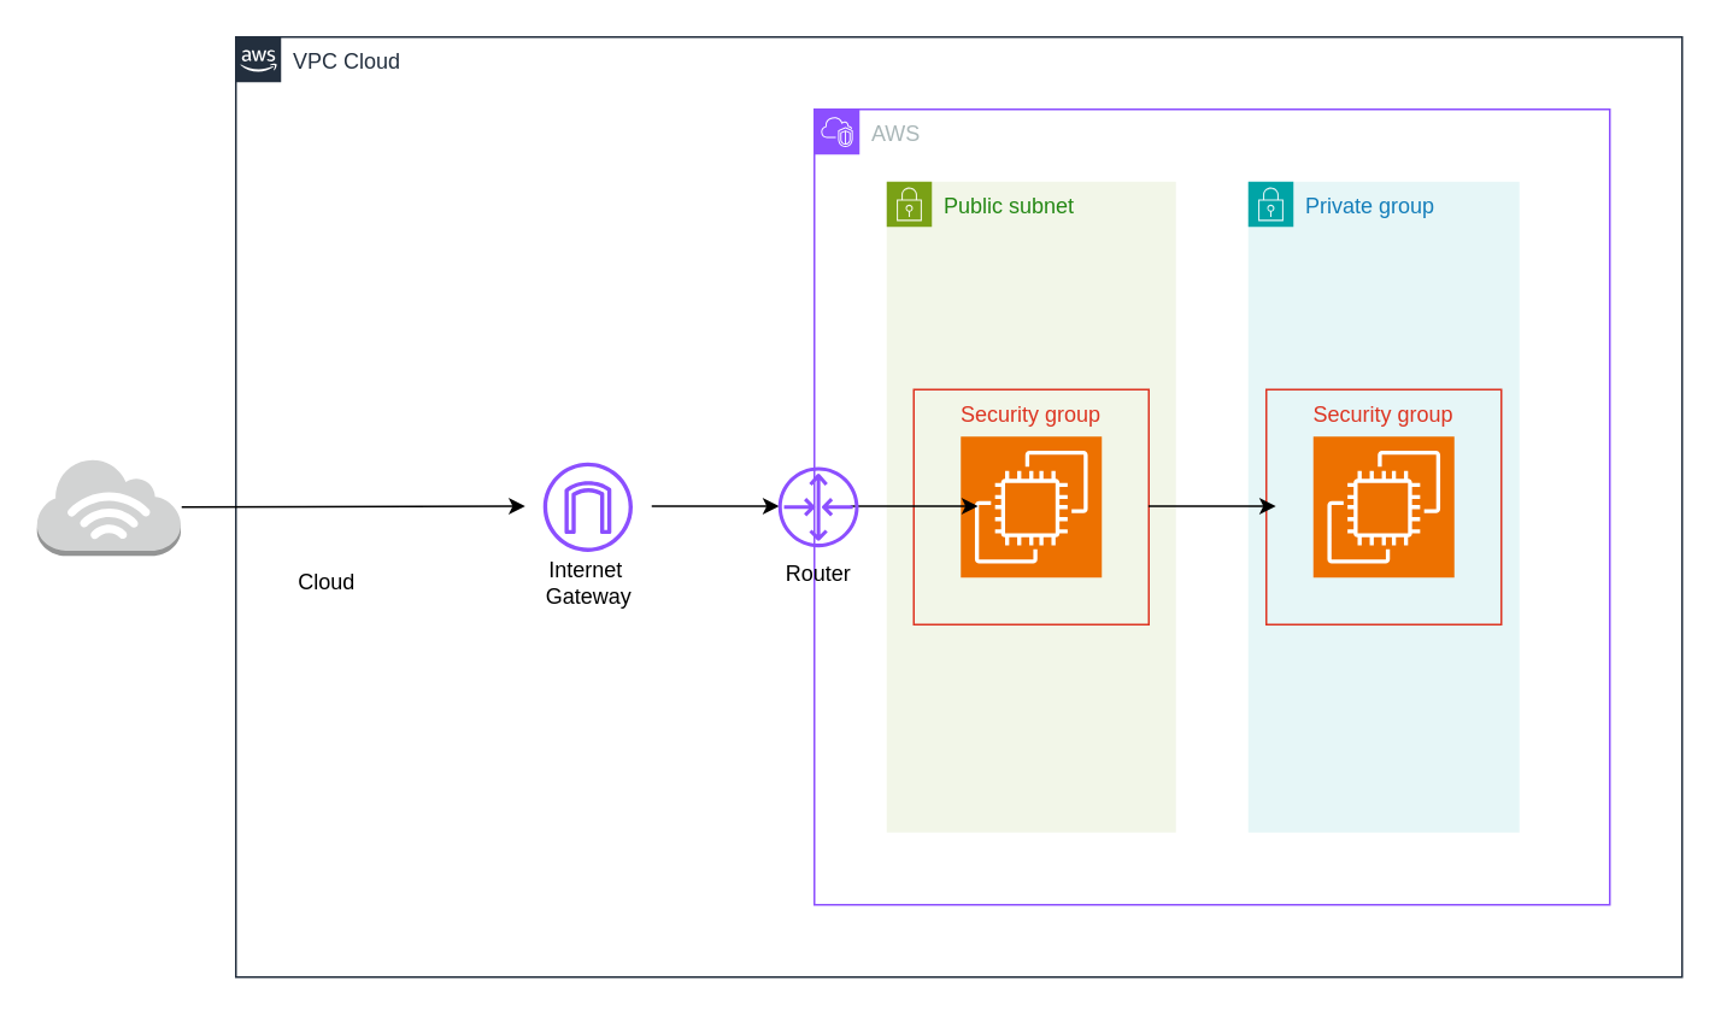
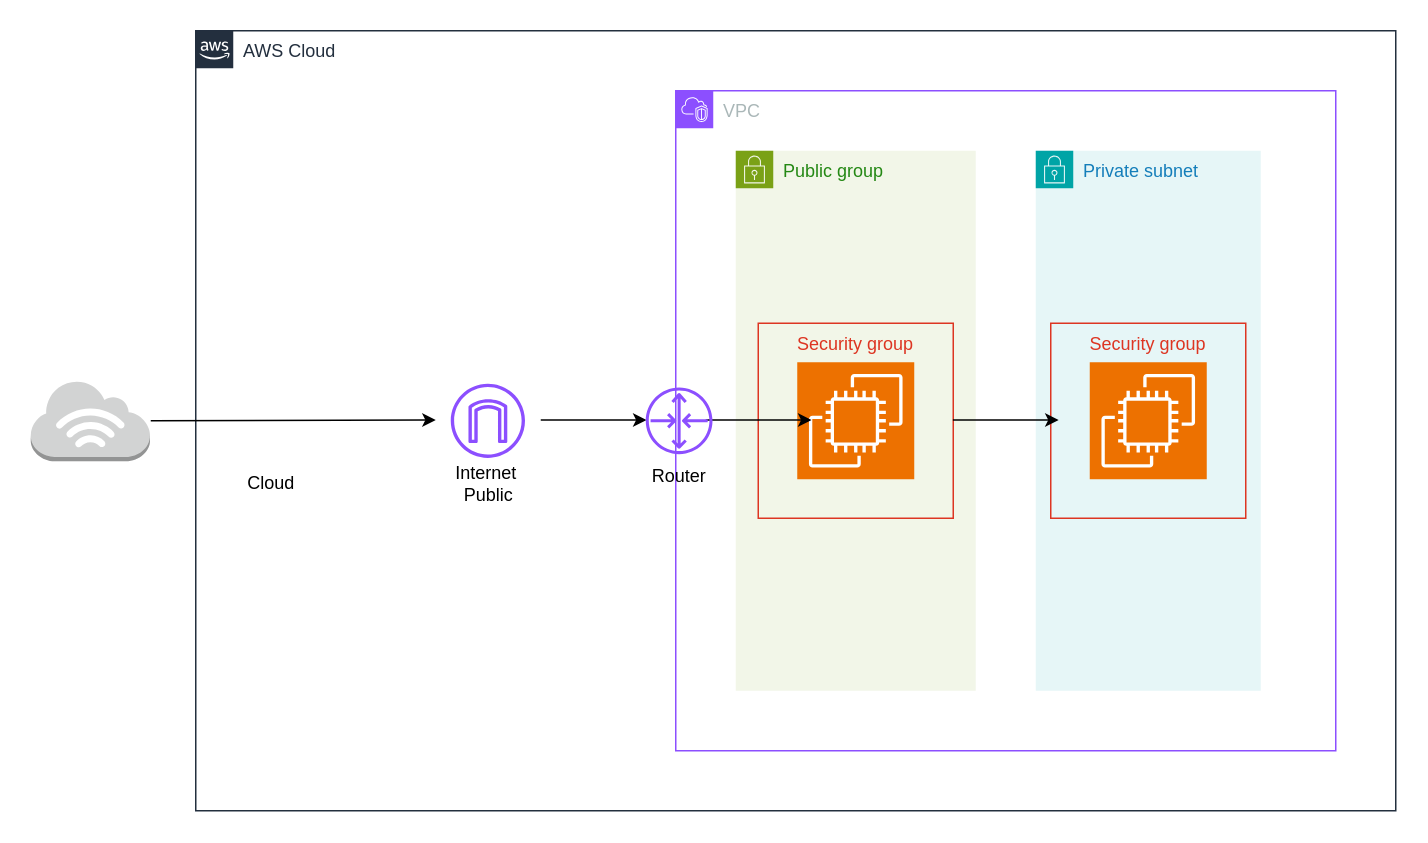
  <mxCell id="0" />
  <mxCell id="1" parent="0" />
- <mxCell id="2" value="VPC Cloud" style="points=[[0,0],[0.25,0],[0.5,0],[0.75,0],[1,0],[1,0.25],[1,0.5],[1,0.75],[1,1],[0.75,1],[0.5,1],[0.25,1],[0,1],[0,0.75],[0,0.5],[0,0.25]];outlineConnect=0;gradientColor=none;html=1;whiteSpace=wrap;fontSize=12;fontStyle=0;container=1;pointerEvents=0;collapsible=0;recursiveResize=0;shape=mxgraph.aws4.group;grIcon=mxgraph.aws4.group_aws_cloud_alt;strokeColor=#232F3E;fillColor=none;verticalAlign=top;align=left;spacingLeft=30;fontColor=#232F3E;dashed=0;" vertex="1" parent="1"><mxGeometry x="130" y="20" width="800" height="520" as="geometry" /></mxCell>
+ <mxCell id="2" value="AWS Cloud" style="points=[[0,0],[0.25,0],[0.5,0],[0.75,0],[1,0],[1,0.25],[1,0.5],[1,0.75],[1,1],[0.75,1],[0.5,1],[0.25,1],[0,1],[0,0.75],[0,0.5],[0,0.25]];outlineConnect=0;gradientColor=none;html=1;whiteSpace=wrap;fontSize=12;fontStyle=0;container=1;pointerEvents=0;collapsible=0;recursiveResize=0;shape=mxgraph.aws4.group;grIcon=mxgraph.aws4.group_aws_cloud_alt;strokeColor=#232F3E;fillColor=none;verticalAlign=top;align=left;spacingLeft=30;fontColor=#232F3E;dashed=0;" vertex="1" parent="1"><mxGeometry x="130" y="20" width="800" height="520" as="geometry" /></mxCell>
  <mxCell id="3" value="" style="sketch=0;outlineConnect=0;fontColor=#232F3E;gradientColor=none;fillColor=#8C4FFF;strokeColor=none;dashed=0;verticalLabelPosition=bottom;verticalAlign=top;align=center;html=1;fontSize=12;fontStyle=0;aspect=fixed;pointerEvents=1;shape=mxgraph.aws4.internet_gateway;" vertex="1" parent="2"><mxGeometry x="170" y="235.25" width="49.5" height="49.5" as="geometry" /></mxCell>
  <mxCell id="4" value="" style="endArrow=classic;html=1;rounded=0;" edge="1" parent="2"><mxGeometry width="50" height="50" relative="1" as="geometry"><mxPoint x="-30" y="260" as="sourcePoint" /><mxPoint x="160" y="259.5" as="targetPoint" /></mxGeometry></mxCell>
  <mxCell id="5" value="" style="endArrow=classic;html=1;rounded=0;" edge="1" parent="2"><mxGeometry width="50" height="50" relative="1" as="geometry"><mxPoint x="230" y="259.5" as="sourcePoint" /><mxPoint x="300.5" y="259.5" as="targetPoint" /></mxGeometry></mxCell>
  <mxCell id="6" value="Cloud" style="text;html=1;align=center;verticalAlign=middle;resizable=0;points=[];autosize=1;strokeColor=none;fillColor=none;" vertex="1" parent="2"><mxGeometry x="19.75" y="287" width="60" height="30" as="geometry" /></mxCell>
- <mxCell id="7" value="Internet&amp;nbsp;&lt;div&gt;Gateway&lt;/div&gt;" style="text;html=1;align=center;verticalAlign=middle;resizable=0;points=[];autosize=1;strokeColor=none;fillColor=none;" vertex="1" parent="2"><mxGeometry x="159.75" y="282" width="70" height="40" as="geometry" /></mxCell>
- <mxCell id="8" value="AWS" style="points=[[0,0],[0.25,0],[0.5,0],[0.75,0],[1,0],[1,0.25],[1,0.5],[1,0.75],[1,1],[0.75,1],[0.5,1],[0.25,1],[0,1],[0,0.75],[0,0.5],[0,0.25]];outlineConnect=0;gradientColor=none;html=1;whiteSpace=wrap;fontSize=12;fontStyle=0;container=1;pointerEvents=0;collapsible=0;recursiveResize=0;shape=mxgraph.aws4.group;grIcon=mxgraph.aws4.group_vpc2;strokeColor=#8C4FFF;fillColor=none;verticalAlign=top;align=left;spacingLeft=30;fontColor=#AAB7B8;dashed=0;" vertex="1" parent="1"><mxGeometry x="450" y="60" width="440" height="440" as="geometry" /></mxCell>
- <mxCell id="9" value="Public subnet" style="points=[[0,0],[0.25,0],[0.5,0],[0.75,0],[1,0],[1,0.25],[1,0.5],[1,0.75],[1,1],[0.75,1],[0.5,1],[0.25,1],[0,1],[0,0.75],[0,0.5],[0,0.25]];outlineConnect=0;gradientColor=none;html=1;whiteSpace=wrap;fontSize=12;fontStyle=0;container=1;pointerEvents=0;collapsible=0;recursiveResize=0;shape=mxgraph.aws4.group;grIcon=mxgraph.aws4.group_security_group;grStroke=0;strokeColor=#7AA116;fillColor=#F2F6E8;verticalAlign=top;align=left;spacingLeft=30;fontColor=#248814;dashed=0;" vertex="1" parent="8"><mxGeometry x="40" y="40" width="160" height="360" as="geometry" /></mxCell>
+ <mxCell id="7" value="Internet&amp;nbsp;&lt;div&gt;Public&lt;/div&gt;" style="text;html=1;align=center;verticalAlign=middle;resizable=0;points=[];autosize=1;strokeColor=none;fillColor=none;" vertex="1" parent="2"><mxGeometry x="159.75" y="282" width="70" height="40" as="geometry" /></mxCell>
+ <mxCell id="8" value="VPC" style="points=[[0,0],[0.25,0],[0.5,0],[0.75,0],[1,0],[1,0.25],[1,0.5],[1,0.75],[1,1],[0.75,1],[0.5,1],[0.25,1],[0,1],[0,0.75],[0,0.5],[0,0.25]];outlineConnect=0;gradientColor=none;html=1;whiteSpace=wrap;fontSize=12;fontStyle=0;container=1;pointerEvents=0;collapsible=0;recursiveResize=0;shape=mxgraph.aws4.group;grIcon=mxgraph.aws4.group_vpc2;strokeColor=#8C4FFF;fillColor=none;verticalAlign=top;align=left;spacingLeft=30;fontColor=#AAB7B8;dashed=0;" vertex="1" parent="1"><mxGeometry x="450" y="60" width="440" height="440" as="geometry" /></mxCell>
+ <mxCell id="9" value="Public group" style="points=[[0,0],[0.25,0],[0.5,0],[0.75,0],[1,0],[1,0.25],[1,0.5],[1,0.75],[1,1],[0.75,1],[0.5,1],[0.25,1],[0,1],[0,0.75],[0,0.5],[0,0.25]];outlineConnect=0;gradientColor=none;html=1;whiteSpace=wrap;fontSize=12;fontStyle=0;container=1;pointerEvents=0;collapsible=0;recursiveResize=0;shape=mxgraph.aws4.group;grIcon=mxgraph.aws4.group_security_group;grStroke=0;strokeColor=#7AA116;fillColor=#F2F6E8;verticalAlign=top;align=left;spacingLeft=30;fontColor=#248814;dashed=0;" vertex="1" parent="8"><mxGeometry x="40" y="40" width="160" height="360" as="geometry" /></mxCell>
  <mxCell id="10" value="Security group" style="fillColor=none;strokeColor=#DD3522;verticalAlign=top;fontStyle=0;fontColor=#DD3522;whiteSpace=wrap;html=1;" vertex="1" parent="9"><mxGeometry x="15" y="115" width="130" height="130" as="geometry" /></mxCell>
  <mxCell id="11" value="" style="sketch=0;points=[[0,0,0],[0.25,0,0],[0.5,0,0],[0.75,0,0],[1,0,0],[0,1,0],[0.25,1,0],[0.5,1,0],[0.75,1,0],[1,1,0],[0,0.25,0],[0,0.5,0],[0,0.75,0],[1,0.25,0],[1,0.5,0],[1,0.75,0]];outlineConnect=0;fontColor=#232F3E;fillColor=#ED7100;strokeColor=#ffffff;dashed=0;verticalLabelPosition=bottom;verticalAlign=top;align=center;html=1;fontSize=12;fontStyle=0;aspect=fixed;shape=mxgraph.aws4.resourceIcon;resIcon=mxgraph.aws4.ec2;" vertex="1" parent="9"><mxGeometry x="41" y="141" width="78" height="78" as="geometry" /></mxCell>
  <mxCell id="12" value="" style="endArrow=classic;html=1;rounded=0;" edge="1" parent="9"><mxGeometry width="50" height="50" relative="1" as="geometry"><mxPoint x="-20" y="179.5" as="sourcePoint" /><mxPoint x="50.5" y="179.5" as="targetPoint" /></mxGeometry></mxCell>
- <mxCell id="13" value="Private group" style="points=[[0,0],[0.25,0],[0.5,0],[0.75,0],[1,0],[1,0.25],[1,0.5],[1,0.75],[1,1],[0.75,1],[0.5,1],[0.25,1],[0,1],[0,0.75],[0,0.5],[0,0.25]];outlineConnect=0;gradientColor=none;html=1;whiteSpace=wrap;fontSize=12;fontStyle=0;container=1;pointerEvents=0;collapsible=0;recursiveResize=0;shape=mxgraph.aws4.group;grIcon=mxgraph.aws4.group_security_group;grStroke=0;strokeColor=#00A4A6;fillColor=#E6F6F7;verticalAlign=top;align=left;spacingLeft=30;fontColor=#147EBA;dashed=0;" vertex="1" parent="8"><mxGeometry x="240" y="40" width="150" height="360" as="geometry" /></mxCell>
+ <mxCell id="13" value="Private subnet" style="points=[[0,0],[0.25,0],[0.5,0],[0.75,0],[1,0],[1,0.25],[1,0.5],[1,0.75],[1,1],[0.75,1],[0.5,1],[0.25,1],[0,1],[0,0.75],[0,0.5],[0,0.25]];outlineConnect=0;gradientColor=none;html=1;whiteSpace=wrap;fontSize=12;fontStyle=0;container=1;pointerEvents=0;collapsible=0;recursiveResize=0;shape=mxgraph.aws4.group;grIcon=mxgraph.aws4.group_security_group;grStroke=0;strokeColor=#00A4A6;fillColor=#E6F6F7;verticalAlign=top;align=left;spacingLeft=30;fontColor=#147EBA;dashed=0;" vertex="1" parent="8"><mxGeometry x="240" y="40" width="150" height="360" as="geometry" /></mxCell>
  <mxCell id="14" value="Security group" style="fillColor=none;strokeColor=#DD3522;verticalAlign=top;fontStyle=0;fontColor=#DD3522;whiteSpace=wrap;html=1;" vertex="1" parent="13"><mxGeometry x="10" y="115" width="130" height="130" as="geometry" /></mxCell>
  <mxCell id="15" value="" style="sketch=0;points=[[0,0,0],[0.25,0,0],[0.5,0,0],[0.75,0,0],[1,0,0],[0,1,0],[0.25,1,0],[0.5,1,0],[0.75,1,0],[1,1,0],[0,0.25,0],[0,0.5,0],[0,0.75,0],[1,0.25,0],[1,0.5,0],[1,0.75,0]];outlineConnect=0;fontColor=#232F3E;fillColor=#ED7100;strokeColor=#ffffff;dashed=0;verticalLabelPosition=bottom;verticalAlign=top;align=center;html=1;fontSize=12;fontStyle=0;aspect=fixed;shape=mxgraph.aws4.resourceIcon;resIcon=mxgraph.aws4.ec2;" vertex="1" parent="13"><mxGeometry x="36" y="141" width="78" height="78" as="geometry" /></mxCell>
  <mxCell id="16" value="" style="sketch=0;outlineConnect=0;fontColor=#232F3E;gradientColor=none;fillColor=#8C4FFF;strokeColor=none;dashed=0;verticalLabelPosition=bottom;verticalAlign=top;align=center;html=1;fontSize=12;fontStyle=0;aspect=fixed;pointerEvents=1;shape=mxgraph.aws4.router;" vertex="1" parent="8"><mxGeometry x="-20" y="197.75" width="44.5" height="44.5" as="geometry" /></mxCell>
  <mxCell id="17" value="" style="endArrow=classic;html=1;rounded=0;" edge="1" parent="8"><mxGeometry width="50" height="50" relative="1" as="geometry"><mxPoint x="184.75" y="219.5" as="sourcePoint" /><mxPoint x="255.25" y="219.5" as="targetPoint" /></mxGeometry></mxCell>
  <mxCell id="18" value="Router" style="text;html=1;align=center;verticalAlign=middle;resizable=0;points=[];autosize=1;strokeColor=none;fillColor=none;" vertex="1" parent="8"><mxGeometry x="-27.75" y="242.25" width="60" height="30" as="geometry" /></mxCell>
  <mxCell id="19" value="" style="outlineConnect=0;dashed=0;verticalLabelPosition=bottom;verticalAlign=top;align=center;html=1;shape=mxgraph.aws3.internet_3;fillColor=#D2D3D3;gradientColor=none;" vertex="1" parent="1"><mxGeometry x="20" y="253" width="79.5" height="54" as="geometry" /></mxCell>
